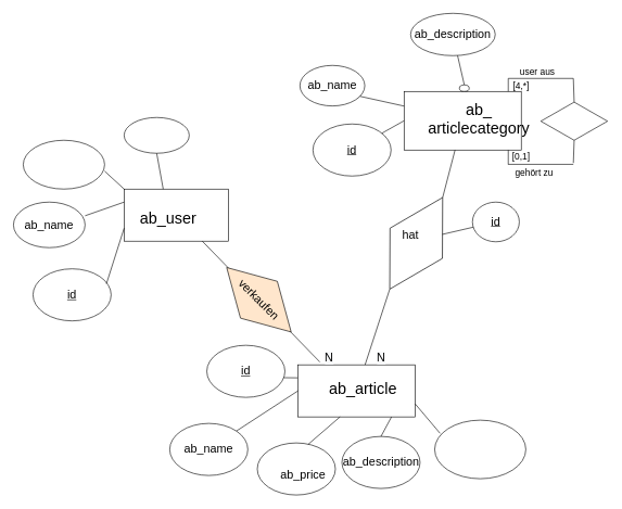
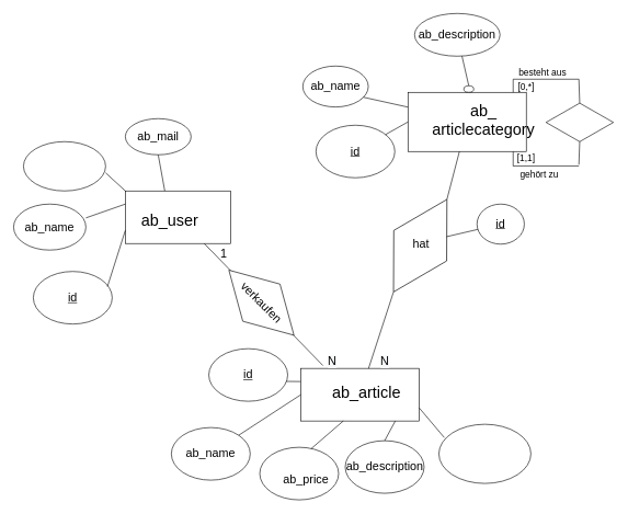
  <mxCell id="0" />
  <mxCell id="1" parent="0" />
  <mxCell id="2" value="" style="ellipse;whiteSpace=wrap;html=1;" parent="1" vertex="1"><mxGeometry x="317" y="530" width="120" height="80" as="geometry" /></mxCell>
  <mxCell id="3" value="" style="rounded=0;whiteSpace=wrap;html=1;" parent="1" vertex="1"><mxGeometry x="190" y="290" width="160" height="80" as="geometry" /></mxCell>
  <mxCell id="4" value="&lt;font style=&quot;font-size: 24px&quot;&gt;ab_user&lt;/font&gt;" style="text;html=1;strokeColor=none;fillColor=none;align=center;verticalAlign=middle;whiteSpace=wrap;rounded=0;" parent="1" vertex="1"><mxGeometry x="212.5" y="325" width="90" height="20" as="geometry" /></mxCell>
  <mxCell id="5" value="" style="group" parent="1" vertex="1" connectable="0"><mxGeometry x="317" y="530" width="120" height="80" as="geometry" /></mxCell>
  <mxCell id="6" value="&lt;font style=&quot;font-size: 18px&quot;&gt;&lt;u&gt;id&lt;/u&gt;&lt;/font&gt;" style="text;html=1;strokeColor=none;fillColor=none;align=center;verticalAlign=middle;whiteSpace=wrap;rounded=0;" parent="5" vertex="1"><mxGeometry x="20" y="20" width="80" height="40" as="geometry" /></mxCell>
  <mxCell id="7" value="" style="group" parent="1" vertex="1" connectable="0"><mxGeometry x="620" y="140" width="185" height="90" as="geometry" /></mxCell>
  <mxCell id="8" value="" style="rounded=0;whiteSpace=wrap;html=1;" parent="7" vertex="1"><mxGeometry width="180" height="90" as="geometry" /></mxCell>
  <mxCell id="9" value="&lt;font style=&quot;font-size: 24px&quot;&gt;ab_&lt;br&gt;articlecategory&lt;/font&gt;" style="text;html=1;strokeColor=none;fillColor=none;align=center;verticalAlign=middle;whiteSpace=wrap;rounded=0;" parent="7" vertex="1"><mxGeometry x="70" y="22.5" width="90" height="39.375" as="geometry" /></mxCell>
  <mxCell id="10" value="" style="endArrow=none;html=1;exitX=1;exitY=0.25;exitDx=0;exitDy=0;entryX=0;entryY=0.25;entryDx=0;entryDy=0;" parent="1" source="42" target="3" edge="1"><mxGeometry width="50" height="50" relative="1" as="geometry"><mxPoint x="115" y="325" as="sourcePoint" /><mxPoint x="155.84" y="282.36" as="targetPoint" /></mxGeometry></mxCell>
  <mxCell id="11" value="" style="endArrow=none;html=1;exitX=0.983;exitY=0.622;exitDx=0;exitDy=0;entryX=0;entryY=0.25;entryDx=0;entryDy=0;exitPerimeter=0;" parent="1" source="2" target="23" edge="1"><mxGeometry width="50" height="50" relative="1" as="geometry"><mxPoint x="757" y="310" as="sourcePoint" /><mxPoint x="807" y="260" as="targetPoint" /></mxGeometry></mxCell>
  <mxCell id="12" value="" style="ellipse;whiteSpace=wrap;html=1;" parent="1" vertex="1"><mxGeometry x="394.5" y="680" width="120" height="80" as="geometry" /></mxCell>
  <mxCell id="13" value="" style="group" parent="1" vertex="1" connectable="0"><mxGeometry x="394.5" y="680" width="120" height="80" as="geometry" /></mxCell>
  <mxCell id="14" value="&lt;font style=&quot;font-size: 18px&quot;&gt;ab_price&lt;/font&gt;" style="text;html=1;strokeColor=none;fillColor=none;align=center;verticalAlign=middle;whiteSpace=wrap;rounded=0;" parent="13" vertex="1"><mxGeometry x="30" y="30" width="80" height="40" as="geometry" /></mxCell>
  <mxCell id="15" value="" style="ellipse;whiteSpace=wrap;html=1;" parent="1" vertex="1"><mxGeometry x="524.5" y="670" width="120" height="80" as="geometry" /></mxCell>
  <mxCell id="16" value="" style="group" parent="1" vertex="1" connectable="0"><mxGeometry x="524.5" y="670" width="120" height="80" as="geometry" /></mxCell>
  <mxCell id="17" value="&lt;span style=&quot;font-size: 18px&quot;&gt;ab_description&lt;/span&gt;" style="text;html=1;strokeColor=none;fillColor=none;align=center;verticalAlign=middle;whiteSpace=wrap;rounded=0;" parent="16" vertex="1"><mxGeometry x="20" y="20" width="80" height="40" as="geometry" /></mxCell>
  <mxCell id="18" value="" style="endArrow=none;html=1;exitX=0.5;exitY=0;exitDx=0;exitDy=0;" parent="16" source="15" edge="1"><mxGeometry width="50" height="50" relative="1" as="geometry"><mxPoint x="-17.504" y="29.996" as="sourcePoint" /><mxPoint x="77.07" y="-31.72" as="targetPoint" /></mxGeometry></mxCell>
  <mxCell id="19" value="" style="ellipse;whiteSpace=wrap;html=1;" parent="1" vertex="1"><mxGeometry x="260" y="650" width="120" height="80" as="geometry" /></mxCell>
  <mxCell id="20" value="" style="group" parent="1" vertex="1" connectable="0"><mxGeometry x="260" y="650" width="120" height="80" as="geometry" /></mxCell>
  <mxCell id="21" value="&lt;span style=&quot;font-size: 18px&quot;&gt;ab_name&lt;/span&gt;" style="text;html=1;strokeColor=none;fillColor=none;align=center;verticalAlign=middle;whiteSpace=wrap;rounded=0;" parent="20" vertex="1"><mxGeometry x="20" y="20" width="80" height="40" as="geometry" /></mxCell>
  <mxCell id="22" value="" style="group" parent="1" vertex="1" connectable="0"><mxGeometry x="467" y="560" width="170" height="80" as="geometry" /></mxCell>
  <mxCell id="23" value="" style="rounded=0;whiteSpace=wrap;html=1;" parent="22" vertex="1"><mxGeometry x="-10" width="180" height="80" as="geometry" /></mxCell>
  <mxCell id="24" value="&lt;font style=&quot;font-size: 24px&quot;&gt;ab_article&lt;/font&gt;" style="text;html=1;strokeColor=none;fillColor=none;align=center;verticalAlign=middle;whiteSpace=wrap;rounded=0;" parent="22" vertex="1"><mxGeometry x="50" y="20" width="80" height="35" as="geometry" /></mxCell>
  <mxCell id="25" value="" style="endArrow=none;html=1;exitX=1;exitY=0;exitDx=0;exitDy=0;" parent="1" source="19" edge="1"><mxGeometry width="50" height="50" relative="1" as="geometry"><mxPoint x="397" y="630" as="sourcePoint" /><mxPoint x="457" y="600" as="targetPoint" /></mxGeometry></mxCell>
  <mxCell id="26" value="" style="endArrow=none;html=1;exitX=0.651;exitY=0.028;exitDx=0;exitDy=0;exitPerimeter=0;" parent="1" source="12" edge="1"><mxGeometry width="50" height="50" relative="1" as="geometry"><mxPoint x="426.996" y="701.716" as="sourcePoint" /><mxPoint x="521.57" y="640" as="targetPoint" /></mxGeometry></mxCell>
  <mxCell id="27" value="" style="endArrow=none;html=1;exitX=0;exitY=0.5;exitDx=0;exitDy=0;" parent="1" source="66" target="8" edge="1"><mxGeometry width="50" height="50" relative="1" as="geometry"><mxPoint x="620" y="390" as="sourcePoint" /><mxPoint x="770" y="320" as="targetPoint" /></mxGeometry></mxCell>
  <mxCell id="28" value="" style="endArrow=none;html=1;exitX=0;exitY=0.25;exitDx=0;exitDy=0;entryX=1;entryY=0.75;entryDx=0;entryDy=0;" parent="1" source="8" target="59" edge="1"><mxGeometry width="50" height="50" relative="1" as="geometry"><mxPoint x="630" y="140" as="sourcePoint" /><mxPoint x="596.558" y="160.459" as="targetPoint" /></mxGeometry></mxCell>
  <mxCell id="29" value="" style="endArrow=none;html=1;exitX=0.187;exitY=-0.054;exitDx=0;exitDy=0;exitPerimeter=0;entryX=0.75;entryY=1;entryDx=0;entryDy=0;" parent="1" target="3" edge="1" source="23"><mxGeometry width="50" height="50" relative="1" as="geometry"><mxPoint x="500" y="530" as="sourcePoint" /><mxPoint x="310" y="440" as="targetPoint" /></mxGeometry></mxCell>
  <mxCell id="30" value="" style="group" parent="1" vertex="1" connectable="0"><mxGeometry x="480" y="190" width="120" height="80" as="geometry" /></mxCell>
  <mxCell id="31" value="" style="ellipse;whiteSpace=wrap;html=1;" parent="30" vertex="1"><mxGeometry width="120" height="80" as="geometry" /></mxCell>
  <mxCell id="32" value="&lt;font style=&quot;font-size: 18px&quot;&gt;&lt;u&gt;id&lt;/u&gt;&lt;/font&gt;" style="text;html=1;strokeColor=none;fillColor=none;align=center;verticalAlign=middle;whiteSpace=wrap;rounded=0;" parent="30" vertex="1"><mxGeometry x="20" y="20" width="80" height="40" as="geometry" /></mxCell>
  <mxCell id="33" value="" style="endArrow=none;html=1;entryX=0;entryY=0.5;entryDx=0;entryDy=0;" parent="1" source="31" target="8" edge="1"><mxGeometry width="50" height="50" relative="1" as="geometry"><mxPoint x="477.103" y="168.901" as="sourcePoint" /><mxPoint x="545" y="180" as="targetPoint" /><Array as="points" /></mxGeometry></mxCell>
  <mxCell id="34" value="" style="endArrow=none;html=1;entryX=1;entryY=0;entryDx=0;entryDy=0;" edge="1" parent="1" target="8"><mxGeometry width="50" height="50" relative="1" as="geometry"><mxPoint x="800.128" y="139.743" as="sourcePoint" /><mxPoint x="904.235" y="105.239" as="targetPoint" /></mxGeometry></mxCell>
  <mxCell id="35" value="" style="group" vertex="1" connectable="0" parent="1"><mxGeometry x="50" y="412.5" width="120" height="80" as="geometry" /></mxCell>
  <mxCell id="36" value="" style="ellipse;whiteSpace=wrap;html=1;" parent="35" vertex="1"><mxGeometry width="120" height="80" as="geometry" /></mxCell>
  <mxCell id="37" value="" style="group" vertex="1" connectable="0" parent="35"><mxGeometry x="20" y="20" width="80" height="40" as="geometry" /></mxCell>
  <mxCell id="38" value="&lt;font style=&quot;font-size: 18px&quot;&gt;&lt;u&gt;id&lt;/u&gt;&lt;/font&gt;" style="text;html=1;strokeColor=none;fillColor=none;align=center;verticalAlign=middle;whiteSpace=wrap;rounded=0;" parent="37" vertex="1"><mxGeometry width="80" height="40" as="geometry" /></mxCell>
  <mxCell id="39" value="" style="endArrow=none;html=1;exitX=0.94;exitY=0.287;exitDx=0;exitDy=0;entryX=0;entryY=0.75;entryDx=0;entryDy=0;exitPerimeter=0;" parent="1" source="36" target="3" edge="1"><mxGeometry width="50" height="50" relative="1" as="geometry"><mxPoint x="90" y="350" as="sourcePoint" /><mxPoint x="140" y="325" as="targetPoint" /></mxGeometry></mxCell>
  <mxCell id="40" value="" style="group" vertex="1" connectable="0" parent="1"><mxGeometry x="20" y="310" width="110" height="70" as="geometry" /></mxCell>
  <mxCell id="41" value="" style="ellipse;whiteSpace=wrap;html=1;" parent="40" vertex="1"><mxGeometry width="110" height="70" as="geometry" /></mxCell>
  <mxCell id="42" value="&lt;font style=&quot;font-size: 18px&quot;&gt;ab_name&lt;/font&gt;" style="text;html=1;strokeColor=none;fillColor=none;align=center;verticalAlign=middle;whiteSpace=wrap;rounded=0;" parent="40" vertex="1"><mxGeometry y="7" width="110" height="56" as="geometry" /></mxCell>
  <mxCell id="43" value="" style="group" vertex="1" connectable="0" parent="1"><mxGeometry x="35" y="215" width="155.29" height="75" as="geometry" /></mxCell>
  <mxCell id="44" value="" style="ellipse;whiteSpace=wrap;html=1;" parent="43" vertex="1"><mxGeometry width="124.997" height="75" as="geometry" /></mxCell>
  <mxCell id="45" value="" style="endArrow=none;html=1;" parent="43" edge="1"><mxGeometry width="50" height="50" relative="1" as="geometry"><mxPoint x="124.997" y="47.5" as="sourcePoint" /><mxPoint x="155" y="75" as="targetPoint" /></mxGeometry></mxCell>
  <mxCell id="46" value="" style="group" vertex="1" connectable="0" parent="1"><mxGeometry x="190" y="180" width="100" height="95" as="geometry" /></mxCell>
  <mxCell id="47" value="" style="group" vertex="1" connectable="0" parent="46"><mxGeometry width="100" height="55" as="geometry" /></mxCell>
  <mxCell id="48" value="" style="ellipse;whiteSpace=wrap;html=1;" parent="47" vertex="1"><mxGeometry width="100" height="55" as="geometry" /></mxCell>
+ <mxCell id="49" value="&lt;font style=&quot;font-size: 18px&quot;&gt;ab_mail&lt;/font&gt;" style="text;html=1;strokeColor=none;fillColor=none;align=center;verticalAlign=middle;whiteSpace=wrap;rounded=0;" parent="47" vertex="1"><mxGeometry x="10" y="7.5" width="80" height="40" as="geometry" /></mxCell>
  <mxCell id="50" value="" style="endArrow=none;html=1;exitX=0.5;exitY=1;exitDx=0;exitDy=0;entryX=0.375;entryY=0;entryDx=0;entryDy=0;entryPerimeter=0;" parent="1" target="3" edge="1" source="48"><mxGeometry width="50" height="50" relative="1" as="geometry"><mxPoint x="258" y="235" as="sourcePoint" /><mxPoint x="288" y="275" as="targetPoint" /></mxGeometry></mxCell>
  <mxCell id="51" value="" style="group" vertex="1" connectable="0" parent="1"><mxGeometry x="667" y="645" width="140" height="90" as="geometry" /></mxCell>
  <mxCell id="52" value="" style="ellipse;whiteSpace=wrap;html=1;" vertex="1" parent="51"><mxGeometry width="140" height="90" as="geometry" /></mxCell>
  <mxCell id="53" value="" style="endArrow=none;html=1;exitX=1;exitY=0.75;exitDx=0;exitDy=0;entryX=0.059;entryY=0.225;entryDx=0;entryDy=0;entryPerimeter=0;" edge="1" parent="1" source="23" target="52"><mxGeometry width="50" height="50" relative="1" as="geometry"><mxPoint x="557" y="570" as="sourcePoint" /><mxPoint x="491" y="530" as="targetPoint" /></mxGeometry></mxCell>
  <mxCell id="54" value="" style="group" vertex="1" connectable="0" parent="1"><mxGeometry x="630" y="20" width="130" height="65" as="geometry" /></mxCell>
  <mxCell id="55" value="" style="ellipse;whiteSpace=wrap;html=1;" vertex="1" parent="54"><mxGeometry width="130" height="65" as="geometry" /></mxCell>
  <mxCell id="56" value="&lt;font style=&quot;font-size: 18px&quot;&gt;ab_description&lt;/font&gt;" style="text;html=1;strokeColor=none;fillColor=none;align=center;verticalAlign=middle;whiteSpace=wrap;rounded=0;" vertex="1" parent="54"><mxGeometry x="13" y="8.864" width="104" height="47.273" as="geometry" /></mxCell>
  <mxCell id="57" value="" style="group" vertex="1" connectable="0" parent="1"><mxGeometry x="460" y="100" width="99.65" height="62.28" as="geometry" /></mxCell>
  <mxCell id="58" value="" style="ellipse;whiteSpace=wrap;html=1;" vertex="1" parent="57"><mxGeometry width="99.65" height="62.28" as="geometry" /></mxCell>
  <mxCell id="59" value="&lt;font style=&quot;font-size: 18px&quot;&gt;ab_name&lt;/font&gt;" style="text;html=1;strokeColor=none;fillColor=none;align=center;verticalAlign=middle;whiteSpace=wrap;rounded=0;" vertex="1" parent="57"><mxGeometry x="25.35" y="6.14" width="49.65" height="50" as="geometry" /></mxCell>
  <mxCell id="60" value="" style="endArrow=none;html=1;entryX=0.5;entryY=0;entryDx=0;entryDy=0;" edge="1" parent="1" source="55" target="61"><mxGeometry width="50" height="50" relative="1" as="geometry"><mxPoint x="700" y="88" as="sourcePoint" /><mxPoint x="717.7" y="120.63" as="targetPoint" /></mxGeometry></mxCell>
  <mxCell id="61" value="" style="ellipse;whiteSpace=wrap;html=1;" vertex="1" parent="1"><mxGeometry x="705" y="130" width="15" height="10" as="geometry" /></mxCell>
- <mxCell id="62" value="&lt;font style=&quot;font-size: 18px&quot;&gt;verkaufen&lt;/font&gt;" style="rhombus;whiteSpace=wrap;html=1;rotation=45;fillColor=#ffe6cc;" vertex="1" parent="1"><mxGeometry x="327" y="420" width="140" height="80" as="geometry" /></mxCell>
+ <mxCell id="62" value="&lt;font style=&quot;font-size: 18px&quot;&gt;verkaufen&lt;/font&gt;" style="rhombus;whiteSpace=wrap;html=1;rotation=45;" vertex="1" parent="1"><mxGeometry x="327" y="420" width="140" height="80" as="geometry" /></mxCell>
+ <mxCell id="63" value="&lt;font style=&quot;font-size: 18px&quot;&gt;1&lt;/font&gt;" style="text;html=1;strokeColor=none;fillColor=none;align=center;verticalAlign=middle;whiteSpace=wrap;rounded=0;" vertex="1" parent="1"><mxGeometry x="320" y="375" width="40" height="20" as="geometry" /></mxCell>
  <mxCell id="64" value="&#10;&#10;&lt;span style=&quot;color: rgb(0, 0, 0); font-family: helvetica; font-size: 18px; font-style: normal; font-weight: 400; letter-spacing: normal; text-align: center; text-indent: 0px; text-transform: none; word-spacing: 0px; background-color: rgb(248, 249, 250); display: inline; float: none;&quot;&gt;N&lt;/span&gt;&#10;&#10;" style="text;html=1;strokeColor=none;fillColor=none;align=center;verticalAlign=middle;whiteSpace=wrap;rounded=0;" vertex="1" parent="1"><mxGeometry x="484.5" y="540" width="40" height="20" as="geometry" /></mxCell>
  <mxCell id="65" value="" style="endArrow=none;html=1;entryX=1;entryY=0.5;entryDx=0;entryDy=0;" edge="1" parent="1" source="23" target="66"><mxGeometry width="50" height="50" relative="1" as="geometry"><mxPoint x="550" y="520" as="sourcePoint" /><mxPoint x="816.48" y="530" as="targetPoint" /></mxGeometry></mxCell>
  <mxCell id="66" value="" style="rhombus;whiteSpace=wrap;html=1;rotation=120;" parent="1" vertex="1"><mxGeometry x="557.35" y="326.89" width="162.5" height="92.86" as="geometry" /></mxCell>
  <mxCell id="67" value="&#10;&#10;&lt;span style=&quot;color: rgb(0, 0, 0); font-family: helvetica; font-size: 18px; font-style: normal; font-weight: 400; letter-spacing: normal; text-align: center; text-indent: 0px; text-transform: none; word-spacing: 0px; background-color: rgb(248, 249, 250); display: inline; float: none;&quot;&gt;N&lt;/span&gt;&#10;&#10;" style="text;html=1;strokeColor=none;fillColor=none;align=center;verticalAlign=middle;whiteSpace=wrap;rounded=0;" vertex="1" parent="1"><mxGeometry x="564.5" y="540" width="40" height="20" as="geometry" /></mxCell>
- <mxCell id="68" value="&lt;font style=&quot;font-size: 18px&quot;&gt;hat&lt;/font&gt;" style="text;html=1;strokeColor=none;fillColor=none;align=center;verticalAlign=middle;whiteSpace=wrap;rounded=0;" vertex="1" parent="1"><mxGeometry x="610" y="350" width="40" height="20" as="geometry" /></mxCell>
+ <mxCell id="68" value="&lt;font style=&quot;font-size: 18px&quot;&gt;hat&lt;/font&gt;" style="text;html=1;strokeColor=none;fillColor=none;align=center;verticalAlign=middle;whiteSpace=wrap;rounded=0;" vertex="1" parent="1"><mxGeometry x="620" y="360" width="40" height="20" as="geometry" /></mxCell>
  <mxCell id="69" value="" style="group" vertex="1" connectable="0" parent="1"><mxGeometry x="677" y="310" width="120" height="80" as="geometry" /></mxCell>
  <mxCell id="70" value="" style="group" parent="69" vertex="1" connectable="0"><mxGeometry x="48" width="72" height="60.952" as="geometry" /></mxCell>
  <mxCell id="71" value="" style="ellipse;whiteSpace=wrap;html=1;" parent="70" vertex="1"><mxGeometry width="72" height="60.952" as="geometry" /></mxCell>
  <mxCell id="72" value="&lt;font style=&quot;font-size: 18px&quot;&gt;&lt;u&gt;id&lt;/u&gt;&lt;/font&gt;" style="text;html=1;strokeColor=none;fillColor=none;align=center;verticalAlign=middle;whiteSpace=wrap;rounded=0;" parent="70" vertex="1"><mxGeometry x="12" y="15.238" width="48" height="30.476" as="geometry" /></mxCell>
  <mxCell id="73" value="" style="endArrow=none;html=1;" edge="1" parent="1"><mxGeometry width="50" height="50" relative="1" as="geometry"><mxPoint x="880" y="252" as="sourcePoint" /><mxPoint x="780" y="252" as="targetPoint" /></mxGeometry></mxCell>
  <mxCell id="74" value="" style="rhombus;whiteSpace=wrap;html=1;rotation=-180;" vertex="1" parent="1"><mxGeometry x="830" y="156.43" width="102.5" height="58.57" as="geometry" /></mxCell>
  <mxCell id="75" value="" style="endArrow=none;html=1;" edge="1" parent="1"><mxGeometry width="50" height="50" relative="1" as="geometry"><mxPoint x="880" y="120" as="sourcePoint" /><mxPoint x="780" y="120" as="targetPoint" /></mxGeometry></mxCell>
  <mxCell id="76" value="" style="endArrow=none;html=1;exitX=0.5;exitY=1;exitDx=0;exitDy=0;" edge="1" parent="1" source="74"><mxGeometry width="50" height="50" relative="1" as="geometry"><mxPoint x="880" y="160" as="sourcePoint" /><mxPoint x="880" y="120" as="targetPoint" /></mxGeometry></mxCell>
  <mxCell id="77" value="&lt;font style=&quot;font-size: 14px&quot;&gt;gehört zu&lt;/font&gt;" style="text;html=1;strokeColor=none;fillColor=none;align=center;verticalAlign=middle;whiteSpace=wrap;rounded=0;" vertex="1" parent="1"><mxGeometry x="780" y="255" width="80" height="20" as="geometry" /></mxCell>
- <mxCell id="78" value="&lt;font style=&quot;font-size: 14px&quot;&gt;[4,*]&lt;/font&gt;" style="text;html=1;strokeColor=none;fillColor=none;align=center;verticalAlign=middle;whiteSpace=wrap;rounded=0;" vertex="1" parent="1"><mxGeometry x="780" y="121.14" width="40" height="20" as="geometry" /></mxCell>
- <mxCell id="79" value="&lt;font style=&quot;font-size: 14px&quot;&gt;[0,1]&lt;/font&gt;" style="text;html=1;strokeColor=none;fillColor=none;align=center;verticalAlign=middle;whiteSpace=wrap;rounded=0;" vertex="1" parent="1"><mxGeometry x="780" y="230" width="40" height="20" as="geometry" /></mxCell>
+ <mxCell id="78" value="&lt;font style=&quot;font-size: 14px&quot;&gt;[0,*]&lt;/font&gt;" style="text;html=1;strokeColor=none;fillColor=none;align=center;verticalAlign=middle;whiteSpace=wrap;rounded=0;" vertex="1" parent="1"><mxGeometry x="780" y="121.14" width="40" height="20" as="geometry" /></mxCell>
+ <mxCell id="79" value="&lt;font style=&quot;font-size: 14px&quot;&gt;[1,1]&lt;/font&gt;" style="text;html=1;strokeColor=none;fillColor=none;align=center;verticalAlign=middle;whiteSpace=wrap;rounded=0;" vertex="1" parent="1"><mxGeometry x="780" y="230" width="40" height="20" as="geometry" /></mxCell>
  <mxCell id="80" value="" style="endArrow=none;html=1;exitX=0.5;exitY=0;exitDx=0;exitDy=0;" edge="1" parent="1" source="74"><mxGeometry width="50" height="50" relative="1" as="geometry"><mxPoint x="890" y="262" as="sourcePoint" /><mxPoint x="880" y="250" as="targetPoint" /></mxGeometry></mxCell>
  <mxCell id="81" value="" style="endArrow=none;html=1;exitX=0.889;exitY=1;exitDx=0;exitDy=0;exitPerimeter=0;" edge="1" parent="1" source="8"><mxGeometry width="50" height="50" relative="1" as="geometry"><mxPoint x="880" y="252.3" as="sourcePoint" /><mxPoint x="780" y="252.3" as="targetPoint" /></mxGeometry></mxCell>
  <mxCell id="82" value="" style="endArrow=none;html=1;" edge="1" parent="1"><mxGeometry width="50" height="50" relative="1" as="geometry"><mxPoint x="780" y="120" as="sourcePoint" /><mxPoint x="780" y="140" as="targetPoint" /></mxGeometry></mxCell>
- <mxCell id="83" value="&lt;font style=&quot;font-size: 14px&quot;&gt;user aus&lt;/font&gt;" style="text;html=1;strokeColor=none;fillColor=none;align=center;verticalAlign=middle;whiteSpace=wrap;rounded=0;" vertex="1" parent="1"><mxGeometry x="780" y="100" width="90" height="20" as="geometry" /></mxCell>
+ <mxCell id="83" value="&lt;font style=&quot;font-size: 14px&quot;&gt;besteht aus&lt;/font&gt;" style="text;html=1;strokeColor=none;fillColor=none;align=center;verticalAlign=middle;whiteSpace=wrap;rounded=0;" vertex="1" parent="1"><mxGeometry x="780" y="100" width="90" height="20" as="geometry" /></mxCell>
  <mxCell id="84" value="" style="endArrow=none;html=1;exitX=0.303;exitY=0.199;exitDx=0;exitDy=0;exitPerimeter=0;" parent="1" target="71" edge="1" source="66"><mxGeometry width="50" height="50" relative="1" as="geometry"><mxPoint x="677" y="390" as="sourcePoint" /><mxPoint x="704.391" y="332.857" as="targetPoint" /></mxGeometry></mxCell>
